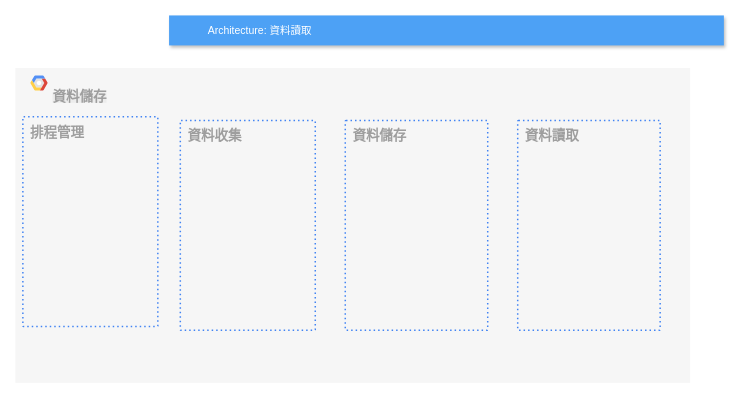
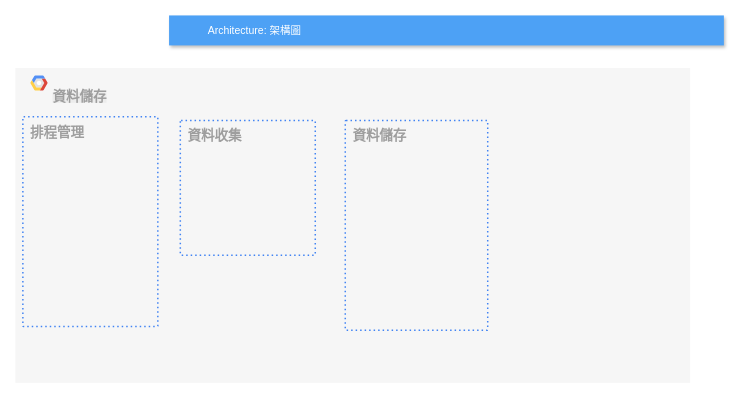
  <mxCell id="0" />
  <mxCell id="1" parent="0" />
  <mxCell id="2" value="&#10;&lt;b style=&quot;forced-color-adjust: none; color: rgb(158, 158, 158); font-family: Helvetica; font-size: 12px; font-style: normal; font-variant-ligatures: normal; font-variant-caps: normal; letter-spacing: normal; orphans: 2; text-align: left; text-indent: 0px; text-transform: none; widows: 2; word-spacing: 0px; -webkit-text-stroke-width: 0px; white-space: nowrap; background-color: rgb(236, 236, 236); text-decoration-thickness: initial; text-decoration-style: initial; text-decoration-color: initial;&quot;&gt;&lt;font style=&quot;forced-color-adjust: none; font-size: 18px;&quot;&gt;資料儲存&lt;/font&gt;&lt;/b&gt;&#10;&#10;" style="fillColor=#F6F6F6;strokeColor=none;shadow=0;gradientColor=none;fontSize=14;align=left;spacing=10;fontColor=#717171;9E9E9E;verticalAlign=top;spacingTop=-4;fontStyle=0;spacingLeft=40;html=1;" parent="1" vertex="1"><mxGeometry x="20" y="90" width="900" height="420" as="geometry" /></mxCell>
  <mxCell id="3" value="" style="shape=mxgraph.gcp2.google_cloud_platform;fillColor=#F6F6F6;strokeColor=none;shadow=0;gradientColor=none;" parent="2" vertex="1"><mxGeometry width="23" height="20" relative="1" as="geometry"><mxPoint x="20" y="10" as="offset" /></mxGeometry></mxCell>
  <mxCell id="4" value="&lt;span style=&quot;font-size: 18px;&quot;&gt;&lt;b&gt;排程管理&lt;/b&gt;&lt;/span&gt;" style="rounded=1;absoluteArcSize=1;arcSize=2;html=1;strokeColor=#4284F3;gradientColor=none;shadow=0;dashed=1;fontSize=12;fontColor=#9E9E9E;align=left;verticalAlign=top;spacing=10;spacingTop=-4;fillColor=none;dashPattern=1 2;strokeWidth=2;" parent="2" vertex="1"><mxGeometry x="10" y="65" width="180" height="280" as="geometry" /></mxCell>
- <mxCell id="5" value="&lt;font style=&quot;font-size: 18px;&quot;&gt;&lt;b&gt;資料收集&lt;/b&gt;&lt;/font&gt;" style="rounded=1;absoluteArcSize=1;arcSize=2;html=1;strokeColor=#4284F3;gradientColor=none;shadow=0;dashed=1;fontSize=12;fontColor=#9E9E9E;align=left;verticalAlign=top;spacing=10;spacingTop=-4;fillColor=none;dashPattern=1 2;strokeWidth=2;" vertex="1" parent="2"><mxGeometry x="220" y="70" width="180" height="280" as="geometry" /></mxCell>
+ <mxCell id="5" value="&lt;font style=&quot;font-size: 18px;&quot;&gt;&lt;b&gt;資料收集&lt;/b&gt;&lt;/font&gt;" style="rounded=1;absoluteArcSize=1;arcSize=2;html=1;strokeColor=#4284F3;gradientColor=none;shadow=0;dashed=1;fontSize=12;fontColor=#9E9E9E;align=left;verticalAlign=top;spacing=10;spacingTop=-4;fillColor=none;dashPattern=1 2;strokeWidth=2;" vertex="1" parent="2"><mxGeometry x="220" y="70" width="180" height="180" as="geometry" /></mxCell>
  <mxCell id="6" value="&lt;b&gt;&lt;font style=&quot;font-size: 18px;&quot;&gt;資料儲存&lt;/font&gt;&lt;/b&gt;" style="rounded=1;absoluteArcSize=1;arcSize=2;html=1;strokeColor=#4284F3;gradientColor=none;shadow=0;dashed=1;fontSize=12;fontColor=#9E9E9E;align=left;verticalAlign=top;spacing=10;spacingTop=-4;fillColor=none;dashPattern=1 2;strokeWidth=2;" parent="2" vertex="1"><mxGeometry x="440" y="70" width="190" height="280" as="geometry" /></mxCell>
- <mxCell id="7" value="&lt;b&gt;&lt;font style=&quot;font-size: 18px;&quot;&gt;資料讀取&lt;/font&gt;&lt;/b&gt;" style="rounded=1;absoluteArcSize=1;arcSize=2;html=1;strokeColor=#4284F3;gradientColor=none;shadow=0;dashed=1;fontSize=12;fontColor=#9E9E9E;align=left;verticalAlign=top;spacing=10;spacingTop=-4;fillColor=none;dashPattern=1 2;strokeWidth=2;" vertex="1" parent="2"><mxGeometry x="670" y="70" width="190" height="280" as="geometry" /></mxCell>
- <mxCell id="8" value="Architecture: 資料讀取" style="fillColor=#4DA1F5;strokeColor=none;shadow=1;gradientColor=none;fontSize=14;align=left;spacingLeft=50;fontColor=#ffffff;html=1;" parent="1" vertex="1"><mxGeometry x="225" y="20" width="740" height="40" as="geometry" /></mxCell>
+ <mxCell id="8" value="Architecture: 架構圖" style="fillColor=#4DA1F5;strokeColor=none;shadow=1;gradientColor=none;fontSize=14;align=left;spacingLeft=50;fontColor=#ffffff;html=1;" parent="1" vertex="1"><mxGeometry x="225" y="20" width="740" height="40" as="geometry" /></mxCell>
